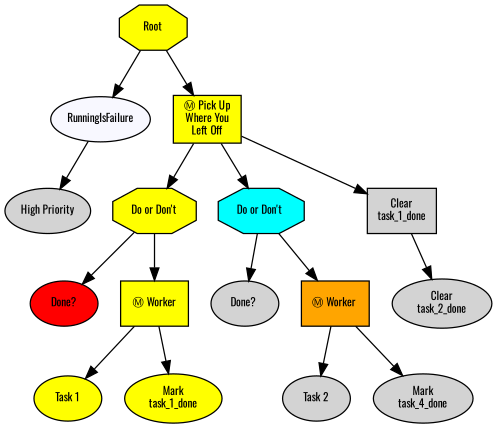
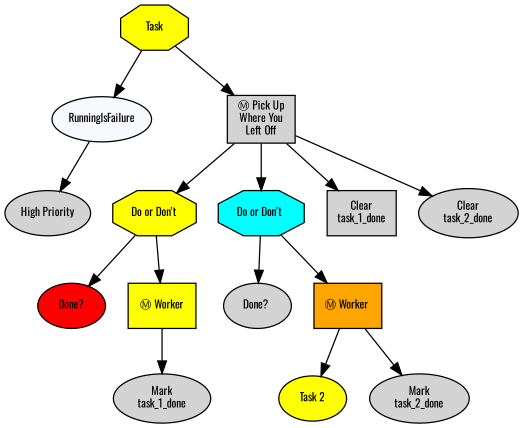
  digraph {
    fontname=Oswald
    ordering=out
    node [fillcolor=lightgray fontcolor=black fontname=Oswald fontsize=9 shape=ellipse style=filled]
    edge [fontname=Oswald]
-   n1 [fillcolor=yellow label=Root shape=octagon]
+   n1 [fillcolor=yellow label=Task shape=octagon]
    n2 [fillcolor=ghostwhite label=RunningIsFailure]
-   n3 [fillcolor=yellow label="Ⓜ Pick Up\nWhere You\nLeft Off" shape=box]
+   n3 [label="Ⓜ Pick Up\nWhere You\nLeft Off" shape=box]
    n4 [label="High Priority"]
    n5 [fillcolor=yellow label="Do or Don't" shape=octagon]
    n6 [fillcolor=cyan label="Do or Don't " shape=octagon]
    n7 [label="Clear\ntask_1_done" shape=box]
    n8 [label="Clear\ntask_2_done"]
    n9 [fillcolor=red label="Done?"]
    n10 [fillcolor=yellow label="Ⓜ Worker" shape=box]
    n11 [label="Done? "]
    n12 [fillcolor=orange label="Ⓜ Worker " shape=box]
-   n13 [fillcolor=yellow label="Task 1"]
-   n14 [fillcolor=yellow label="Mark\ntask_1_done"]
-   n15 [label="Task 2"]
-   n16 [label="Mark\ntask_4_done"]
+   n14 [label="Mark\ntask_1_done"]
+   n15 [fillcolor=yellow label="Task 2"]
+   n16 [label="Mark\ntask_2_done"]
    n1 -> n2
    n1 -> n3
    n2 -> n4
    n3 -> n5
    n3 -> n6
    n3 -> n7
-   n7 -> n8
+   n3 -> n8
    n5 -> n9
    n5 -> n10
    n6 -> n11
    n6 -> n12
-   n10 -> n13
    n10 -> n14
    n12 -> n15
    n12 -> n16
  }
